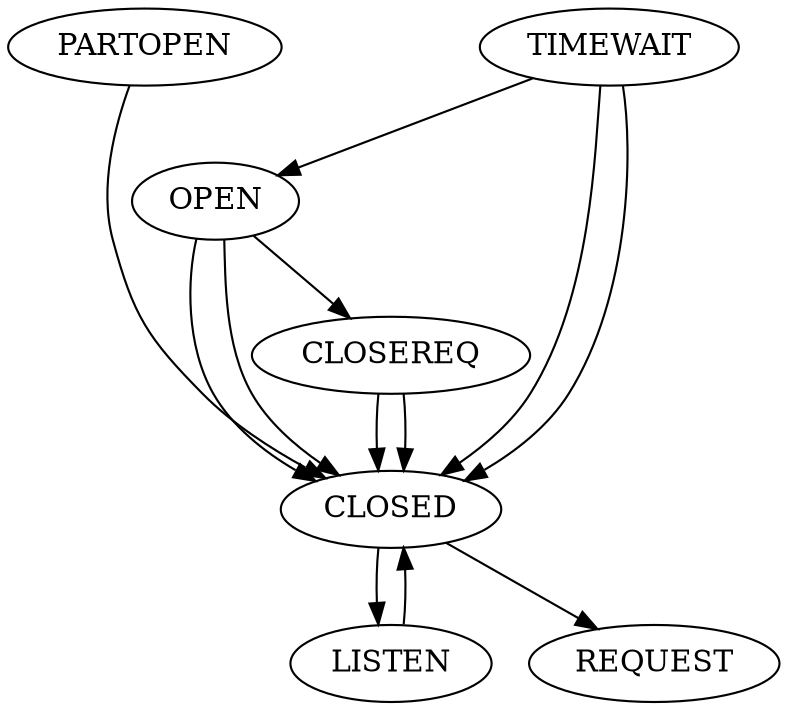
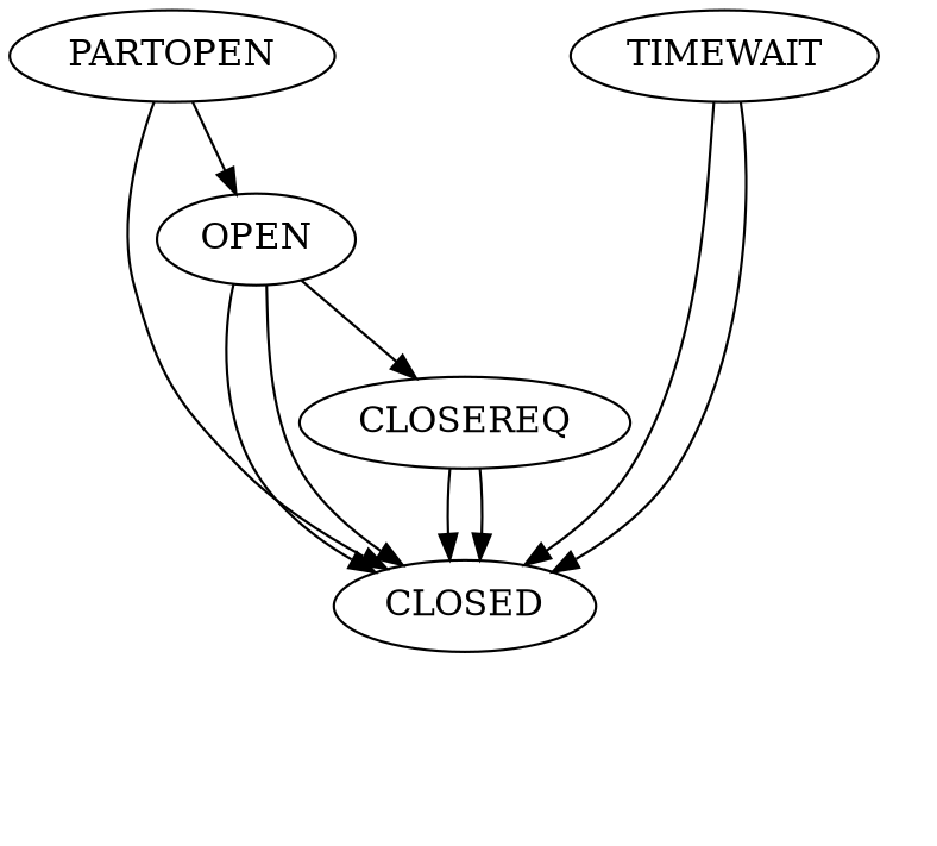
  digraph {
    edge [rcvd=M_Reset]
    CLOSED
-   LISTEN
-   REQUEST
    OPEN
    CLOSEREQ
    PARTOPEN
    TIMEWAIT
-   CLOSED -> LISTEN [rcvd=A_LISTEN send="-"]
-   CLOSED -> REQUEST [rcvd=A_CONNECT send=M_Request]
-   LISTEN -> CLOSED [rcvd=A_CLOSE]
    OPEN -> CLOSED [rcvd=M_Close send=M_Reset]
    OPEN -> CLOSED
    OPEN -> CLOSEREQ [rcvd=A_CLOSE send=M_CloseReq]
    CLOSEREQ -> CLOSED [rcvd=M_Close send=M_Reset]
    CLOSEREQ -> CLOSED
    PARTOPEN -> CLOSED
-   TIMEWAIT -> OPEN [rcvd="M_Ack,M_DataAck" send="-"]
+   PARTOPEN -> OPEN [rcvd="M_Ack,M_DataAck" send="-"]
    TIMEWAIT -> CLOSED [rcvd=E_TIMEOUT send="-"]
    TIMEWAIT -> CLOSED
  }
